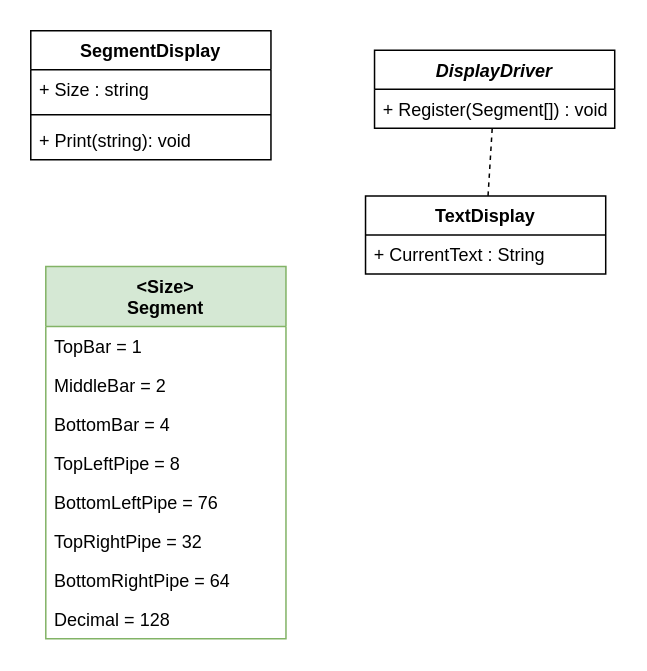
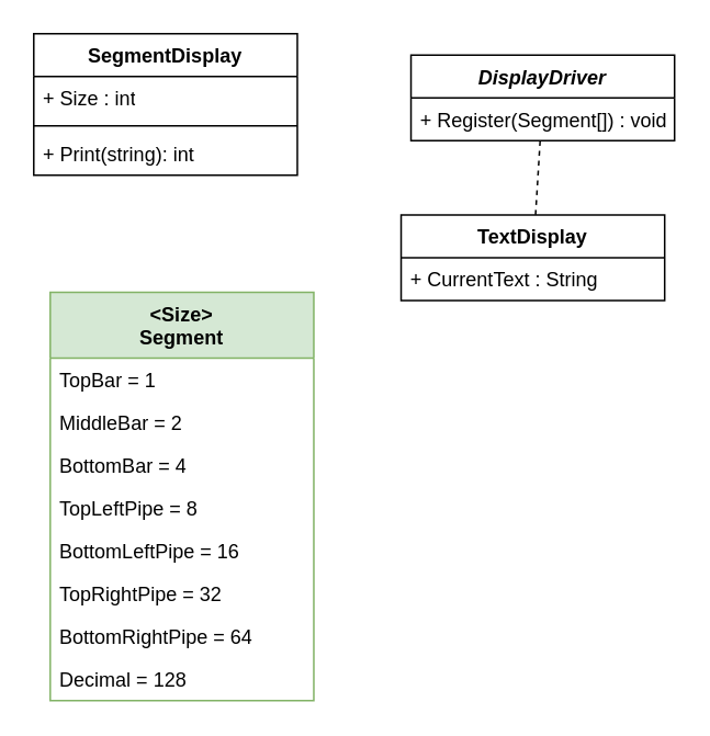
  <mxCell id="0" />
  <mxCell id="1" parent="0" />
  <mxCell id="2" value="SegmentDisplay" style="swimlane;fontStyle=1;align=center;verticalAlign=top;childLayout=stackLayout;horizontal=1;startSize=26;horizontalStack=0;resizeParent=1;resizeParentMax=0;resizeLast=0;collapsible=1;marginBottom=0;whiteSpace=wrap;html=1;" parent="1" vertex="1"><mxGeometry x="20" y="20" width="160" height="86" as="geometry" /></mxCell>
- <mxCell id="3" value="+ Size : string" style="text;strokeColor=none;fillColor=none;align=left;verticalAlign=top;spacingLeft=4;spacingRight=4;overflow=hidden;rotatable=0;points=[[0,0.5],[1,0.5]];portConstraint=eastwest;whiteSpace=wrap;html=1;" parent="2" vertex="1"><mxGeometry y="26" width="160" height="26" as="geometry" /></mxCell>
+ <mxCell id="3" value="+ Size : int" style="text;strokeColor=none;fillColor=none;align=left;verticalAlign=top;spacingLeft=4;spacingRight=4;overflow=hidden;rotatable=0;points=[[0,0.5],[1,0.5]];portConstraint=eastwest;whiteSpace=wrap;html=1;" parent="2" vertex="1"><mxGeometry y="26" width="160" height="26" as="geometry" /></mxCell>
  <mxCell id="4" value="" style="line;strokeWidth=1;fillColor=none;align=left;verticalAlign=middle;spacingTop=-1;spacingLeft=3;spacingRight=3;rotatable=0;labelPosition=right;points=[];portConstraint=eastwest;strokeColor=inherit;" parent="2" vertex="1"><mxGeometry y="52" width="160" height="8" as="geometry" /></mxCell>
- <mxCell id="5" value="+ Print(string): void" style="text;strokeColor=none;fillColor=none;align=left;verticalAlign=top;spacingLeft=4;spacingRight=4;overflow=hidden;rotatable=0;points=[[0,0.5],[1,0.5]];portConstraint=eastwest;whiteSpace=wrap;html=1;" parent="2" vertex="1"><mxGeometry y="60" width="160" height="26" as="geometry" /></mxCell>
+ <mxCell id="5" value="+ Print(string): int" style="text;strokeColor=none;fillColor=none;align=left;verticalAlign=top;spacingLeft=4;spacingRight=4;overflow=hidden;rotatable=0;points=[[0,0.5],[1,0.5]];portConstraint=eastwest;whiteSpace=wrap;html=1;" parent="2" vertex="1"><mxGeometry y="60" width="160" height="26" as="geometry" /></mxCell>
  <mxCell id="6" value="&amp;lt;Size&amp;gt;&lt;br&gt;Segment" style="swimlane;fontStyle=1;align=center;verticalAlign=top;childLayout=stackLayout;horizontal=1;startSize=40;horizontalStack=0;resizeParent=1;resizeParentMax=0;resizeLast=0;collapsible=1;marginBottom=0;whiteSpace=wrap;html=1;fillColor=#d5e8d4;strokeColor=#82b366;" parent="1" vertex="1"><mxGeometry x="30" y="177" width="160" height="248" as="geometry" /></mxCell>
  <mxCell id="7" value="TopBar = 1" style="text;strokeColor=none;fillColor=none;align=left;verticalAlign=top;spacingLeft=4;spacingRight=4;overflow=hidden;rotatable=0;points=[[0,0.5],[1,0.5]];portConstraint=eastwest;whiteSpace=wrap;html=1;" parent="6" vertex="1"><mxGeometry y="40" width="160" height="26" as="geometry" /></mxCell>
  <mxCell id="8" value="MiddleBar = 2" style="text;strokeColor=none;fillColor=none;align=left;verticalAlign=top;spacingLeft=4;spacingRight=4;overflow=hidden;rotatable=0;points=[[0,0.5],[1,0.5]];portConstraint=eastwest;whiteSpace=wrap;html=1;" parent="6" vertex="1"><mxGeometry y="66" width="160" height="26" as="geometry" /></mxCell>
  <mxCell id="9" value="BottomBar = 4" style="text;strokeColor=none;fillColor=none;align=left;verticalAlign=top;spacingLeft=4;spacingRight=4;overflow=hidden;rotatable=0;points=[[0,0.5],[1,0.5]];portConstraint=eastwest;whiteSpace=wrap;html=1;" parent="6" vertex="1"><mxGeometry y="92" width="160" height="26" as="geometry" /></mxCell>
  <mxCell id="10" value="TopLeftPipe = 8" style="text;strokeColor=none;fillColor=none;align=left;verticalAlign=top;spacingLeft=4;spacingRight=4;overflow=hidden;rotatable=0;points=[[0,0.5],[1,0.5]];portConstraint=eastwest;whiteSpace=wrap;html=1;" parent="6" vertex="1"><mxGeometry y="118" width="160" height="26" as="geometry" /></mxCell>
- <mxCell id="11" value="BottomLeftPipe = 76" style="text;strokeColor=none;fillColor=none;align=left;verticalAlign=top;spacingLeft=4;spacingRight=4;overflow=hidden;rotatable=0;points=[[0,0.5],[1,0.5]];portConstraint=eastwest;whiteSpace=wrap;html=1;" parent="6" vertex="1"><mxGeometry y="144" width="160" height="26" as="geometry" /></mxCell>
+ <mxCell id="11" value="BottomLeftPipe = 16" style="text;strokeColor=none;fillColor=none;align=left;verticalAlign=top;spacingLeft=4;spacingRight=4;overflow=hidden;rotatable=0;points=[[0,0.5],[1,0.5]];portConstraint=eastwest;whiteSpace=wrap;html=1;" parent="6" vertex="1"><mxGeometry y="144" width="160" height="26" as="geometry" /></mxCell>
  <mxCell id="12" value="TopRightPipe = 32" style="text;strokeColor=none;fillColor=none;align=left;verticalAlign=top;spacingLeft=4;spacingRight=4;overflow=hidden;rotatable=0;points=[[0,0.5],[1,0.5]];portConstraint=eastwest;whiteSpace=wrap;html=1;" parent="6" vertex="1"><mxGeometry y="170" width="160" height="26" as="geometry" /></mxCell>
  <mxCell id="13" value="BottomRightPipe = 64" style="text;strokeColor=none;fillColor=none;align=left;verticalAlign=top;spacingLeft=4;spacingRight=4;overflow=hidden;rotatable=0;points=[[0,0.5],[1,0.5]];portConstraint=eastwest;whiteSpace=wrap;html=1;" parent="6" vertex="1"><mxGeometry y="196" width="160" height="26" as="geometry" /></mxCell>
  <mxCell id="14" value="Decimal = 128" style="text;strokeColor=none;fillColor=none;align=left;verticalAlign=top;spacingLeft=4;spacingRight=4;overflow=hidden;rotatable=0;points=[[0,0.5],[1,0.5]];portConstraint=eastwest;whiteSpace=wrap;html=1;" parent="6" vertex="1"><mxGeometry y="222" width="160" height="26" as="geometry" /></mxCell>
  <mxCell id="15" value="&lt;i&gt;DisplayDriver&lt;/i&gt;" style="swimlane;fontStyle=1;align=center;verticalAlign=top;childLayout=stackLayout;horizontal=1;startSize=26;horizontalStack=0;resizeParent=1;resizeParentMax=0;resizeLast=0;collapsible=1;marginBottom=0;whiteSpace=wrap;html=1;" parent="1" vertex="1"><mxGeometry x="249" y="33" width="160" height="52" as="geometry" /></mxCell>
  <mxCell id="16" value="+ Register(Segment[]) : void" style="text;strokeColor=none;fillColor=none;align=left;verticalAlign=top;spacingLeft=4;spacingRight=4;overflow=hidden;rotatable=0;points=[[0,0.5],[1,0.5]];portConstraint=eastwest;whiteSpace=wrap;html=1;" parent="15" vertex="1"><mxGeometry y="26" width="160" height="26" as="geometry" /></mxCell>
  <mxCell id="17" value="TextDisplay" style="swimlane;fontStyle=1;align=center;verticalAlign=top;childLayout=stackLayout;horizontal=1;startSize=26;horizontalStack=0;resizeParent=1;resizeParentMax=0;resizeLast=0;collapsible=1;marginBottom=0;whiteSpace=wrap;html=1;" parent="1" vertex="1"><mxGeometry x="243" y="130" width="160" height="52" as="geometry" /></mxCell>
  <mxCell id="18" value="+ CurrentText : String" style="text;strokeColor=none;fillColor=none;align=left;verticalAlign=top;spacingLeft=4;spacingRight=4;overflow=hidden;rotatable=0;points=[[0,0.5],[1,0.5]];portConstraint=eastwest;whiteSpace=wrap;html=1;" parent="17" vertex="1"><mxGeometry y="26" width="160" height="26" as="geometry" /></mxCell>
  <mxCell id="19" value="" style="endArrow=none;dashed=1;endFill=0;endSize=12;html=1;rounded=0;" parent="1" source="17" target="15" edge="1"><mxGeometry width="160" relative="1" as="geometry"><mxPoint x="130" y="360" as="sourcePoint" /><mxPoint x="290" y="360" as="targetPoint" /></mxGeometry></mxCell>
